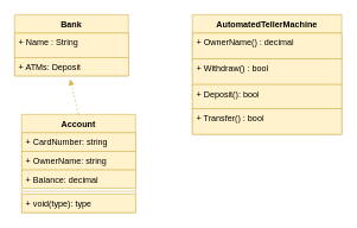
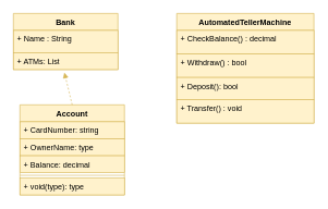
  <mxCell id="0" />
  <mxCell id="1" parent="0" />
  <mxCell id="2" value="Bank" style="swimlane;fontStyle=1;align=center;verticalAlign=top;childLayout=stackLayout;horizontal=1;startSize=26;horizontalStack=0;resizeParent=1;resizeParentMax=0;resizeLast=0;collapsible=1;marginBottom=0;whiteSpace=wrap;html=1;fillColor=#fff2cc;strokeColor=#d6b656;" vertex="1" parent="1"><mxGeometry x="20" y="20" width="160" height="86" as="geometry" /></mxCell>
  <mxCell id="3" value="+ Name : String" style="text;align=left;verticalAlign=top;spacingLeft=4;spacingRight=4;overflow=hidden;rotatable=0;points=[[0,0.5],[1,0.5]];portConstraint=eastwest;whiteSpace=wrap;html=1;fillColor=#fff2cc;strokeColor=#d6b656;" vertex="1" parent="2"><mxGeometry y="26" width="160" height="34" as="geometry" /></mxCell>
- <mxCell id="4" value="+ ATMs:&amp;nbsp;Deposit" style="text;align=left;verticalAlign=top;spacingLeft=4;spacingRight=4;overflow=hidden;rotatable=0;points=[[0,0.5],[1,0.5]];portConstraint=eastwest;whiteSpace=wrap;html=1;fillColor=#fff2cc;strokeColor=#d6b656;" vertex="1" parent="2"><mxGeometry y="60" width="160" height="26" as="geometry" /></mxCell>
+ <mxCell id="4" value="+ ATMs:&amp;nbsp;List" style="text;align=left;verticalAlign=top;spacingLeft=4;spacingRight=4;overflow=hidden;rotatable=0;points=[[0,0.5],[1,0.5]];portConstraint=eastwest;whiteSpace=wrap;html=1;fillColor=#fff2cc;strokeColor=#d6b656;" vertex="1" parent="2"><mxGeometry y="60" width="160" height="26" as="geometry" /></mxCell>
  <mxCell id="5" value="AutomatedTellerMachine" style="swimlane;fontStyle=1;align=center;verticalAlign=top;childLayout=stackLayout;horizontal=1;startSize=26;horizontalStack=0;resizeParent=1;resizeParentMax=0;resizeLast=0;collapsible=1;marginBottom=0;whiteSpace=wrap;html=1;fillColor=#fff2cc;strokeColor=#d6b656;" vertex="1" parent="1"><mxGeometry x="270" y="20" width="210" height="168" as="geometry" /></mxCell>
- <mxCell id="6" value="+&amp;nbsp;OwnerName() : decimal" style="text;align=left;verticalAlign=top;spacingLeft=4;spacingRight=4;overflow=hidden;rotatable=0;points=[[0,0.5],[1,0.5]];portConstraint=eastwest;whiteSpace=wrap;html=1;fillColor=#fff2cc;strokeColor=#d6b656;" vertex="1" parent="5"><mxGeometry y="26" width="210" height="36" as="geometry" /></mxCell>
+ <mxCell id="6" value="+&amp;nbsp;CheckBalance() : decimal" style="text;align=left;verticalAlign=top;spacingLeft=4;spacingRight=4;overflow=hidden;rotatable=0;points=[[0,0.5],[1,0.5]];portConstraint=eastwest;whiteSpace=wrap;html=1;fillColor=#fff2cc;strokeColor=#d6b656;" vertex="1" parent="5"><mxGeometry y="26" width="210" height="36" as="geometry" /></mxCell>
  <mxCell id="7" value="+ Withdraw() : bool" style="text;align=left;verticalAlign=top;spacingLeft=4;spacingRight=4;overflow=hidden;rotatable=0;points=[[0,0.5],[1,0.5]];portConstraint=eastwest;whiteSpace=wrap;html=1;fillColor=#fff2cc;strokeColor=#d6b656;" vertex="1" parent="5"><mxGeometry y="62" width="210" height="36" as="geometry" /></mxCell>
  <mxCell id="8" value="+ Deposit(): bool" style="text;align=left;verticalAlign=top;spacingLeft=4;spacingRight=4;overflow=hidden;rotatable=0;points=[[0,0.5],[1,0.5]];portConstraint=eastwest;whiteSpace=wrap;html=1;fillColor=#fff2cc;strokeColor=#d6b656;" vertex="1" parent="5"><mxGeometry y="98" width="210" height="34" as="geometry" /></mxCell>
- <mxCell id="9" value="+ Transfer() : bool" style="text;align=left;verticalAlign=top;spacingLeft=4;spacingRight=4;overflow=hidden;rotatable=0;points=[[0,0.5],[1,0.5]];portConstraint=eastwest;whiteSpace=wrap;html=1;fillColor=#fff2cc;strokeColor=#d6b656;" vertex="1" parent="5"><mxGeometry y="132" width="210" height="36" as="geometry" /></mxCell>
+ <mxCell id="9" value="+ Transfer() : void" style="text;align=left;verticalAlign=top;spacingLeft=4;spacingRight=4;overflow=hidden;rotatable=0;points=[[0,0.5],[1,0.5]];portConstraint=eastwest;whiteSpace=wrap;html=1;fillColor=#fff2cc;strokeColor=#d6b656;" vertex="1" parent="5"><mxGeometry y="132" width="210" height="36" as="geometry" /></mxCell>
  <mxCell id="10" value="Account" style="swimlane;fontStyle=1;align=center;verticalAlign=top;childLayout=stackLayout;horizontal=1;startSize=26;horizontalStack=0;resizeParent=1;resizeParentMax=0;resizeLast=0;collapsible=1;marginBottom=0;whiteSpace=wrap;html=1;fillColor=#fff2cc;strokeColor=#d6b656;" vertex="1" parent="1"><mxGeometry x="30" y="160" width="160" height="138" as="geometry" /></mxCell>
  <mxCell id="11" value="+ CardNumber: string" style="text;align=left;verticalAlign=top;spacingLeft=4;spacingRight=4;overflow=hidden;rotatable=0;points=[[0,0.5],[1,0.5]];portConstraint=eastwest;whiteSpace=wrap;html=1;fillColor=#fff2cc;strokeColor=#d6b656;" vertex="1" parent="10"><mxGeometry y="26" width="160" height="26" as="geometry" /></mxCell>
- <mxCell id="12" value="+ OwnerName: string" style="text;align=left;verticalAlign=top;spacingLeft=4;spacingRight=4;overflow=hidden;rotatable=0;points=[[0,0.5],[1,0.5]];portConstraint=eastwest;whiteSpace=wrap;html=1;fillColor=#fff2cc;strokeColor=#d6b656;" vertex="1" parent="10"><mxGeometry y="52" width="160" height="26" as="geometry" /></mxCell>
+ <mxCell id="12" value="+ OwnerName: type" style="text;align=left;verticalAlign=top;spacingLeft=4;spacingRight=4;overflow=hidden;rotatable=0;points=[[0,0.5],[1,0.5]];portConstraint=eastwest;whiteSpace=wrap;html=1;fillColor=#fff2cc;strokeColor=#d6b656;" vertex="1" parent="10"><mxGeometry y="52" width="160" height="26" as="geometry" /></mxCell>
  <mxCell id="13" value="+ Balance: decimal" style="text;align=left;verticalAlign=top;spacingLeft=4;spacingRight=4;overflow=hidden;rotatable=0;points=[[0,0.5],[1,0.5]];portConstraint=eastwest;whiteSpace=wrap;html=1;fillColor=#fff2cc;strokeColor=#d6b656;" vertex="1" parent="10"><mxGeometry y="78" width="160" height="26" as="geometry" /></mxCell>
  <mxCell id="14" value="" style="line;strokeWidth=1;align=left;verticalAlign=middle;spacingTop=-1;spacingLeft=3;spacingRight=3;rotatable=0;labelPosition=right;points=[];portConstraint=eastwest;fillColor=#fff2cc;strokeColor=#d6b656;" vertex="1" parent="10"><mxGeometry y="104" width="160" height="8" as="geometry" /></mxCell>
  <mxCell id="15" value="+ void(type): type" style="text;align=left;verticalAlign=top;spacingLeft=4;spacingRight=4;overflow=hidden;rotatable=0;points=[[0,0.5],[1,0.5]];portConstraint=eastwest;whiteSpace=wrap;html=1;fillColor=#fff2cc;strokeColor=#d6b656;" vertex="1" parent="10"><mxGeometry y="112" width="160" height="26" as="geometry" /></mxCell>
  <mxCell id="16" value="" style="html=1;verticalAlign=bottom;endArrow=block;curved=0;rounded=0;entryX=0.488;entryY=1.179;entryDx=0;entryDy=0;entryPerimeter=0;exitX=0.5;exitY=0;exitDx=0;exitDy=0;fillColor=#fff2cc;strokeColor=#d6b656;dashed=1;" edge="1" parent="1" source="10" target="4"><mxGeometry width="80" relative="1" as="geometry"><mxPoint x="60" y="150" as="sourcePoint" /><mxPoint x="140" y="150" as="targetPoint" /></mxGeometry></mxCell>
